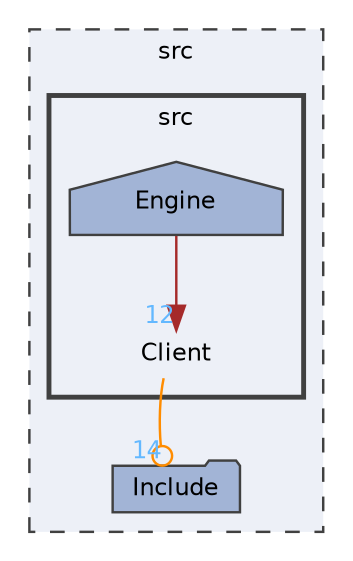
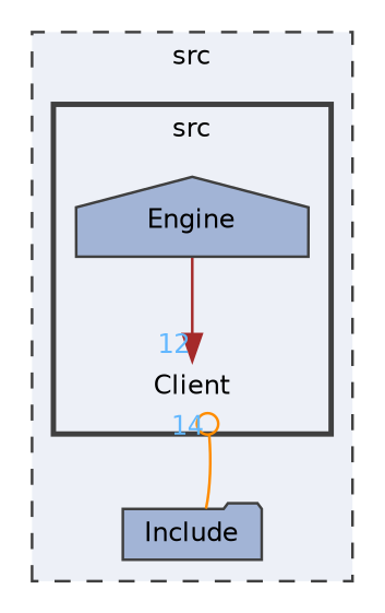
  digraph {
    compound=true
    fontname="DejaVu Sans"
    node [fontname="DejaVu Sans" fontsize=10 color=grey25 fillcolor="#a2b4d6" style=filled]
    edge [fontcolor=steelblue1 fontname="DejaVu Sans" fontsize=10 labeldistance=1.5 labelfontname=Helvetica labelfontsize=10]
    n1 [height=0.2 label=Client shape=plaintext width=0.4 color="" fillcolor="" style=""]
    n2 [height=0.2 label=Engine shape=house width=0.4]
    n3 [height=0.2 label=Include shape=folder width=0.4]
    subgraph cluster_1 {
      bgcolor="#edf0f7"
      fontsize=10
      label=src
      pencolor=grey25
      style="filled,dashed"
      n3
      subgraph cluster_2 {
        bgcolor="#edf0f7"
        fontsize=10
        label=src
        pencolor=grey25
        style="filled,bold"
        n1
        n2
      }
    }
-   n1 -> n3 [arrowhead=odot color=darkorange headlabel=14]
+   n3 -> n1 [arrowhead=odot color=darkorange headlabel=14]
    n2 -> n1 [arrowhead=normal color=brown headlabel=12]
  }
